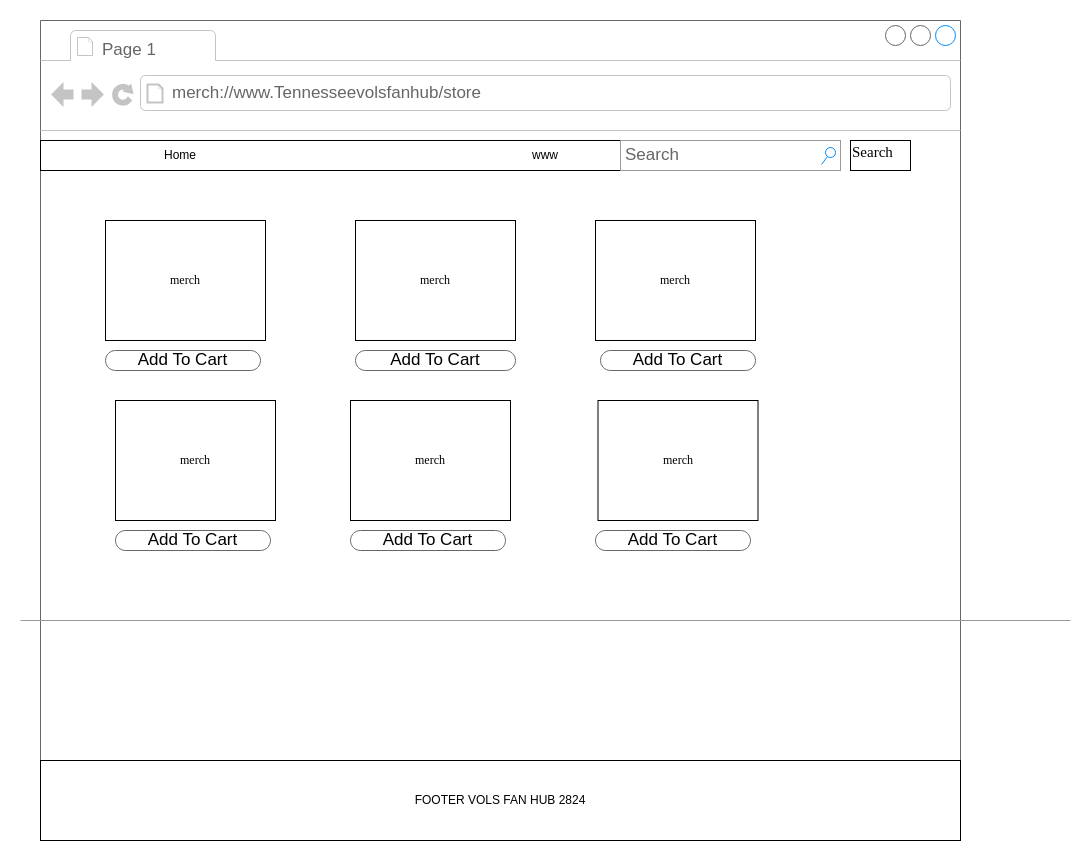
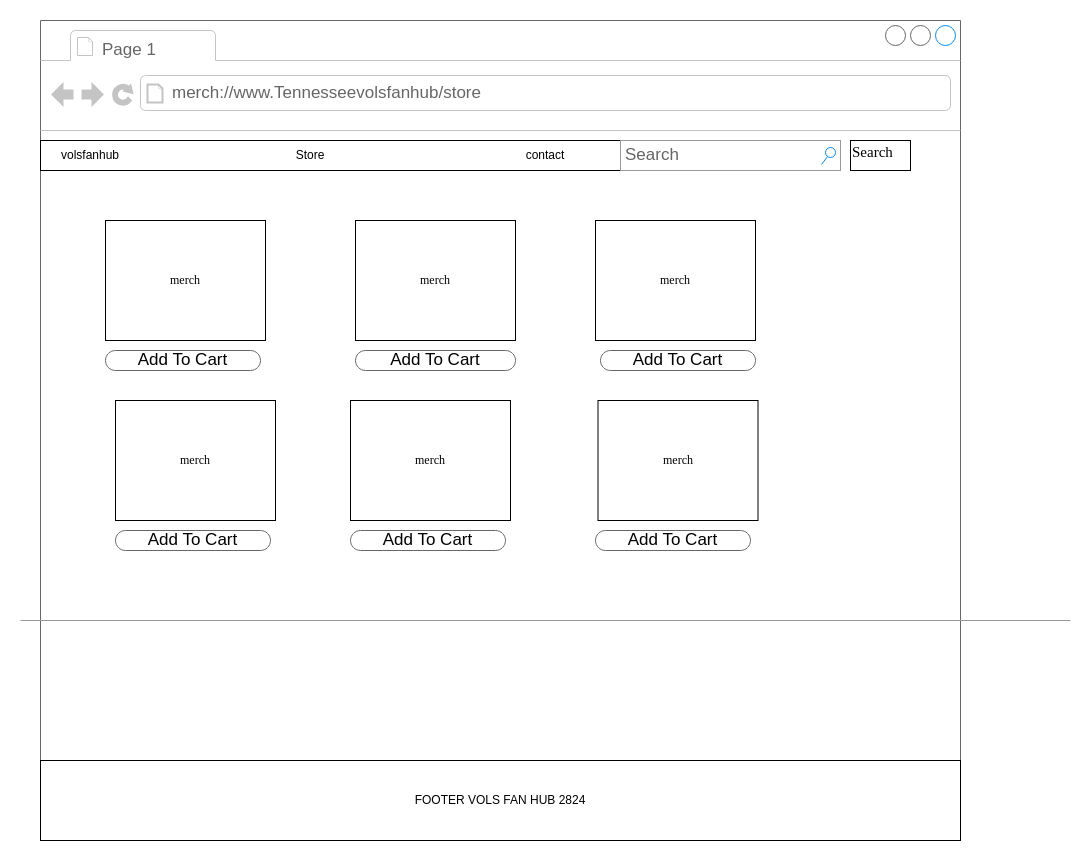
  <mxCell id="0" />
  <mxCell id="1" parent="0" />
  <mxCell id="2" value="" style="strokeWidth=1;shadow=0;dashed=0;align=center;html=1;shape=mxgraph.mockup.containers.browserWindow;rSize=0;strokeColor=#666666;mainText=,;recursiveResize=0;rounded=0;labelBackgroundColor=none;fontFamily=Verdana;fontSize=12" parent="1" vertex="1"><mxGeometry x="40" y="20" width="920" height="820" as="geometry" /></mxCell>
  <mxCell id="3" value="" style="rounded=0;whiteSpace=wrap;html=1;" vertex="1" parent="2"><mxGeometry x="810" y="120" width="60" height="30" as="geometry" /></mxCell>
  <mxCell id="4" value="" style="rounded=0;whiteSpace=wrap;html=1;labelBackgroundColor=#FF8000;labelBorderColor=none;" vertex="1" parent="2"><mxGeometry y="120" width="580" height="30" as="geometry" /></mxCell>
  <mxCell id="5" value="Page 1" style="strokeWidth=1;shadow=0;dashed=0;align=center;html=1;shape=mxgraph.mockup.containers.anchor;fontSize=17;fontColor=#666666;align=left;" parent="2" vertex="1"><mxGeometry x="60" y="12" width="170" height="35" as="geometry" /></mxCell>
  <mxCell id="6" value="&lt;font style=&quot;vertical-align: inherit;&quot;&gt;&lt;font style=&quot;vertical-align: inherit;&quot;&gt;merch://www.Tennesseevolsfanhub/store&lt;/font&gt;&lt;/font&gt;" style="strokeWidth=1;shadow=0;dashed=0;align=center;html=1;shape=mxgraph.mockup.containers.anchor;rSize=0;fontSize=17;fontColor=#666666;align=left;" parent="2" vertex="1"><mxGeometry x="130" y="60" width="310" height="26" as="geometry" /></mxCell>
  <mxCell id="7" value="Search" style="text;html=1;points=[];align=left;verticalAlign=top;spacingTop=-4;fontSize=15;fontFamily=Verdana" parent="2" vertex="1"><mxGeometry x="810" y="120" width="100" height="30" as="geometry" /></mxCell>
  <mxCell id="8" value="Search" style="strokeWidth=1;shadow=0;dashed=0;align=center;html=1;shape=mxgraph.mockup.forms.searchBox;strokeColor=#999999;mainText=;strokeColor2=#008cff;fontColor=#666666;fontSize=17;align=left;spacingLeft=3;rounded=0;labelBackgroundColor=none;" parent="2" vertex="1"><mxGeometry x="580" y="120" width="220" height="30" as="geometry" /></mxCell>
  <mxCell id="9" value="" style="verticalLabelPosition=bottom;shadow=0;dashed=0;align=center;html=1;verticalAlign=top;strokeWidth=1;shape=mxgraph.mockup.markup.line;strokeColor=#999999;rounded=0;labelBackgroundColor=none;fillColor=#ffffff;fontFamily=Verdana;fontSize=12;fontColor=#000000;" parent="2" vertex="1"><mxGeometry x="-20" y="590" width="1050" height="20" as="geometry" /></mxCell>
  <mxCell id="10" value="Add To Cart" style="strokeWidth=1;shadow=0;dashed=0;align=center;html=1;shape=mxgraph.mockup.buttons.button;strokeColor=#666666;mainText=;buttonStyle=round;fontSize=17;fontStyle=0;fillColor=none;whiteSpace=wrap;rounded=0;labelBackgroundColor=none;" parent="2" vertex="1"><mxGeometry x="65" y="330" width="155" height="20" as="geometry" /></mxCell>
  <mxCell id="11" value="Add To Cart" style="strokeWidth=1;shadow=0;dashed=0;align=center;html=1;shape=mxgraph.mockup.buttons.button;strokeColor=#666666;mainText=;buttonStyle=round;fontSize=17;fontStyle=0;fillColor=none;whiteSpace=wrap;rounded=0;labelBackgroundColor=none;" parent="2" vertex="1"><mxGeometry x="315" y="330" width="160" height="20" as="geometry" /></mxCell>
  <mxCell id="12" value="" style="verticalLabelPosition=bottom;shadow=0;dashed=0;align=center;html=1;verticalAlign=top;strokeWidth=1;shape=mxgraph.mockup.markup.line;strokeColor=#999999;rounded=0;labelBackgroundColor=none;fillColor=#ffffff;fontFamily=Verdana;fontSize=12;fontColor=#000000;" parent="2" vertex="1"><mxGeometry x="10" y="730" width="910" height="20" as="geometry" /></mxCell>
- <mxCell id="14" value="Home" style="text;html=1;align=center;verticalAlign=middle;whiteSpace=wrap;rounded=0;" vertex="1" parent="2"><mxGeometry x="110" y="120" width="60" height="30" as="geometry" /></mxCell>
- <mxCell id="16" value="www" style="text;html=1;align=center;verticalAlign=middle;whiteSpace=wrap;rounded=0;" vertex="1" parent="2"><mxGeometry x="475" y="120" width="60" height="30" as="geometry" /></mxCell>
+ <mxCell id="13" value="volsfanhub" style="text;html=1;align=center;verticalAlign=middle;whiteSpace=wrap;rounded=0;" vertex="1" parent="2"><mxGeometry x="10" y="120" width="80" height="30" as="geometry" /></mxCell>
+ <mxCell id="15" value="Store" style="text;html=1;align=center;verticalAlign=middle;whiteSpace=wrap;rounded=0;" vertex="1" parent="2"><mxGeometry x="240" y="120" width="60" height="30" as="geometry" /></mxCell>
+ <mxCell id="16" value="contact" style="text;html=1;align=center;verticalAlign=middle;whiteSpace=wrap;rounded=0;" vertex="1" parent="2"><mxGeometry x="475" y="120" width="60" height="30" as="geometry" /></mxCell>
  <mxCell id="17" value="merch" style="rounded=0;whiteSpace=wrap;html=1;fontFamily=Architects Daughter;fontSource=https%3A%2F%2Ffonts.googleapis.com%2Fcss%3Ffamily%3DArchitects%2BDaughter;" parent="2" vertex="1"><mxGeometry x="65" y="200" width="160" height="120" as="geometry" /></mxCell>
  <mxCell id="18" value="merch" style="rounded=0;whiteSpace=wrap;html=1;fontFamily=Architects Daughter;fontSource=https%3A%2F%2Ffonts.googleapis.com%2Fcss%3Ffamily%3DArchitects%2BDaughter;" vertex="1" parent="2"><mxGeometry x="315" y="200" width="160" height="120" as="geometry" /></mxCell>
  <mxCell id="19" value="Add To Cart" style="strokeWidth=1;shadow=0;dashed=0;align=center;html=1;shape=mxgraph.mockup.buttons.button;strokeColor=#666666;mainText=;buttonStyle=round;fontSize=17;fontStyle=0;fillColor=none;whiteSpace=wrap;rounded=0;labelBackgroundColor=none;" vertex="1" parent="2"><mxGeometry x="560" y="330" width="155" height="20" as="geometry" /></mxCell>
  <mxCell id="20" value="merch" style="rounded=0;whiteSpace=wrap;html=1;fontFamily=Architects Daughter;fontSource=https%3A%2F%2Ffonts.googleapis.com%2Fcss%3Ffamily%3DArchitects%2BDaughter;" vertex="1" parent="2"><mxGeometry x="555" y="200" width="160" height="120" as="geometry" /></mxCell>
  <mxCell id="21" value="FOOTER VOLS FAN HUB 2824" style="rounded=0;whiteSpace=wrap;html=1;" vertex="1" parent="2"><mxGeometry y="740" width="920" height="80" as="geometry" /></mxCell>
  <mxCell id="22" value="merch" style="rounded=0;whiteSpace=wrap;html=1;fontFamily=Architects Daughter;fontSource=https%3A%2F%2Ffonts.googleapis.com%2Fcss%3Ffamily%3DArchitects%2BDaughter;" vertex="1" parent="2"><mxGeometry x="557.5" y="380" width="160" height="120" as="geometry" /></mxCell>
  <mxCell id="23" value="merch" style="rounded=0;whiteSpace=wrap;html=1;fontFamily=Architects Daughter;fontSource=https%3A%2F%2Ffonts.googleapis.com%2Fcss%3Ffamily%3DArchitects%2BDaughter;" vertex="1" parent="2"><mxGeometry x="310" y="380" width="160" height="120" as="geometry" /></mxCell>
  <mxCell id="24" value="merch" style="rounded=0;whiteSpace=wrap;html=1;fontFamily=Architects Daughter;fontSource=https%3A%2F%2Ffonts.googleapis.com%2Fcss%3Ffamily%3DArchitects%2BDaughter;" vertex="1" parent="2"><mxGeometry x="75" y="380" width="160" height="120" as="geometry" /></mxCell>
  <mxCell id="25" value="Add To Cart" style="strokeWidth=1;shadow=0;dashed=0;align=center;html=1;shape=mxgraph.mockup.buttons.button;strokeColor=#666666;mainText=;buttonStyle=round;fontSize=17;fontStyle=0;fillColor=none;whiteSpace=wrap;rounded=0;labelBackgroundColor=none;" vertex="1" parent="2"><mxGeometry x="75" y="510" width="155" height="20" as="geometry" /></mxCell>
  <mxCell id="26" value="Add To Cart" style="strokeWidth=1;shadow=0;dashed=0;align=center;html=1;shape=mxgraph.mockup.buttons.button;strokeColor=#666666;mainText=;buttonStyle=round;fontSize=17;fontStyle=0;fillColor=none;whiteSpace=wrap;rounded=0;labelBackgroundColor=none;" vertex="1" parent="2"><mxGeometry x="310" y="510" width="155" height="20" as="geometry" /></mxCell>
  <mxCell id="27" value="Add To Cart" style="strokeWidth=1;shadow=0;dashed=0;align=center;html=1;shape=mxgraph.mockup.buttons.button;strokeColor=#666666;mainText=;buttonStyle=round;fontSize=17;fontStyle=0;fillColor=none;whiteSpace=wrap;rounded=0;labelBackgroundColor=none;" vertex="1" parent="2"><mxGeometry x="555" y="510" width="155" height="20" as="geometry" /></mxCell>
